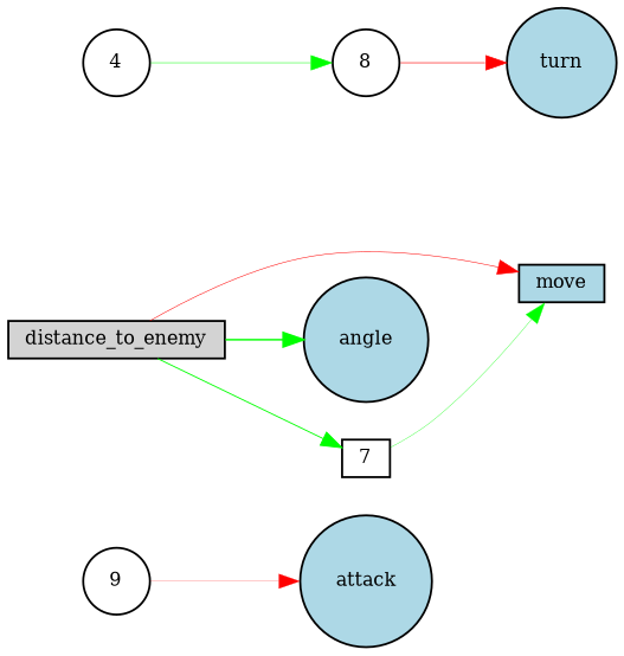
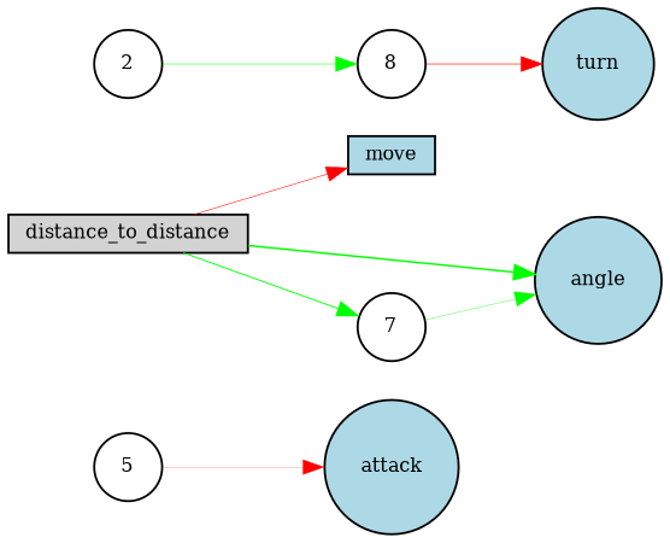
  digraph {
    rankdir=LR
    node [fillcolor=lightblue fontsize=9 shape=circle style=filled]
    edge [color=green style=solid]
    attack [height=0.2 width=0.2]
-   distance_to_enemy [fillcolor=lightgray height=0.2 shape=box width=0.2]
+   distance_to_enemy [fillcolor=lightgray height=0.2 shape=box width=0.2 label=distance_to_distance]
    move [height=0.2 shape=box width=0.2]
    n4 [height=0.2 label=angle width=0.2]
-   7 [fillcolor=white height=0.2 shape=box width=0.2]
+   7 [fillcolor=white height=0.2 width=0.2]
    turn [height=0.2 width=0.2]
-   4 [fillcolor=white height=0.2 width=0.2]
+   4 [fillcolor=white height=0.2 width=0.2 label=2]
    8 [fillcolor=white height=0.2 width=0.2]
-   9 [fillcolor=white height=0.2 width=0.2]
+   9 [fillcolor=white height=0.2 width=0.2 label=5]
    distance_to_enemy -> move [color=red penwidth=0.281574096973]
    distance_to_enemy -> n4 [penwidth=0.798439970104]
    distance_to_enemy -> 7 [penwidth=0.484162150132]
-   7 -> move [penwidth=0.178995150363]
+   7 -> n4 [penwidth=0.178995150363]
    4 -> 8 [penwidth=0.273386273748]
    8 -> turn [color=red penwidth=0.343004638141]
    9 -> attack [color=red penwidth=0.114454392469]
  }
